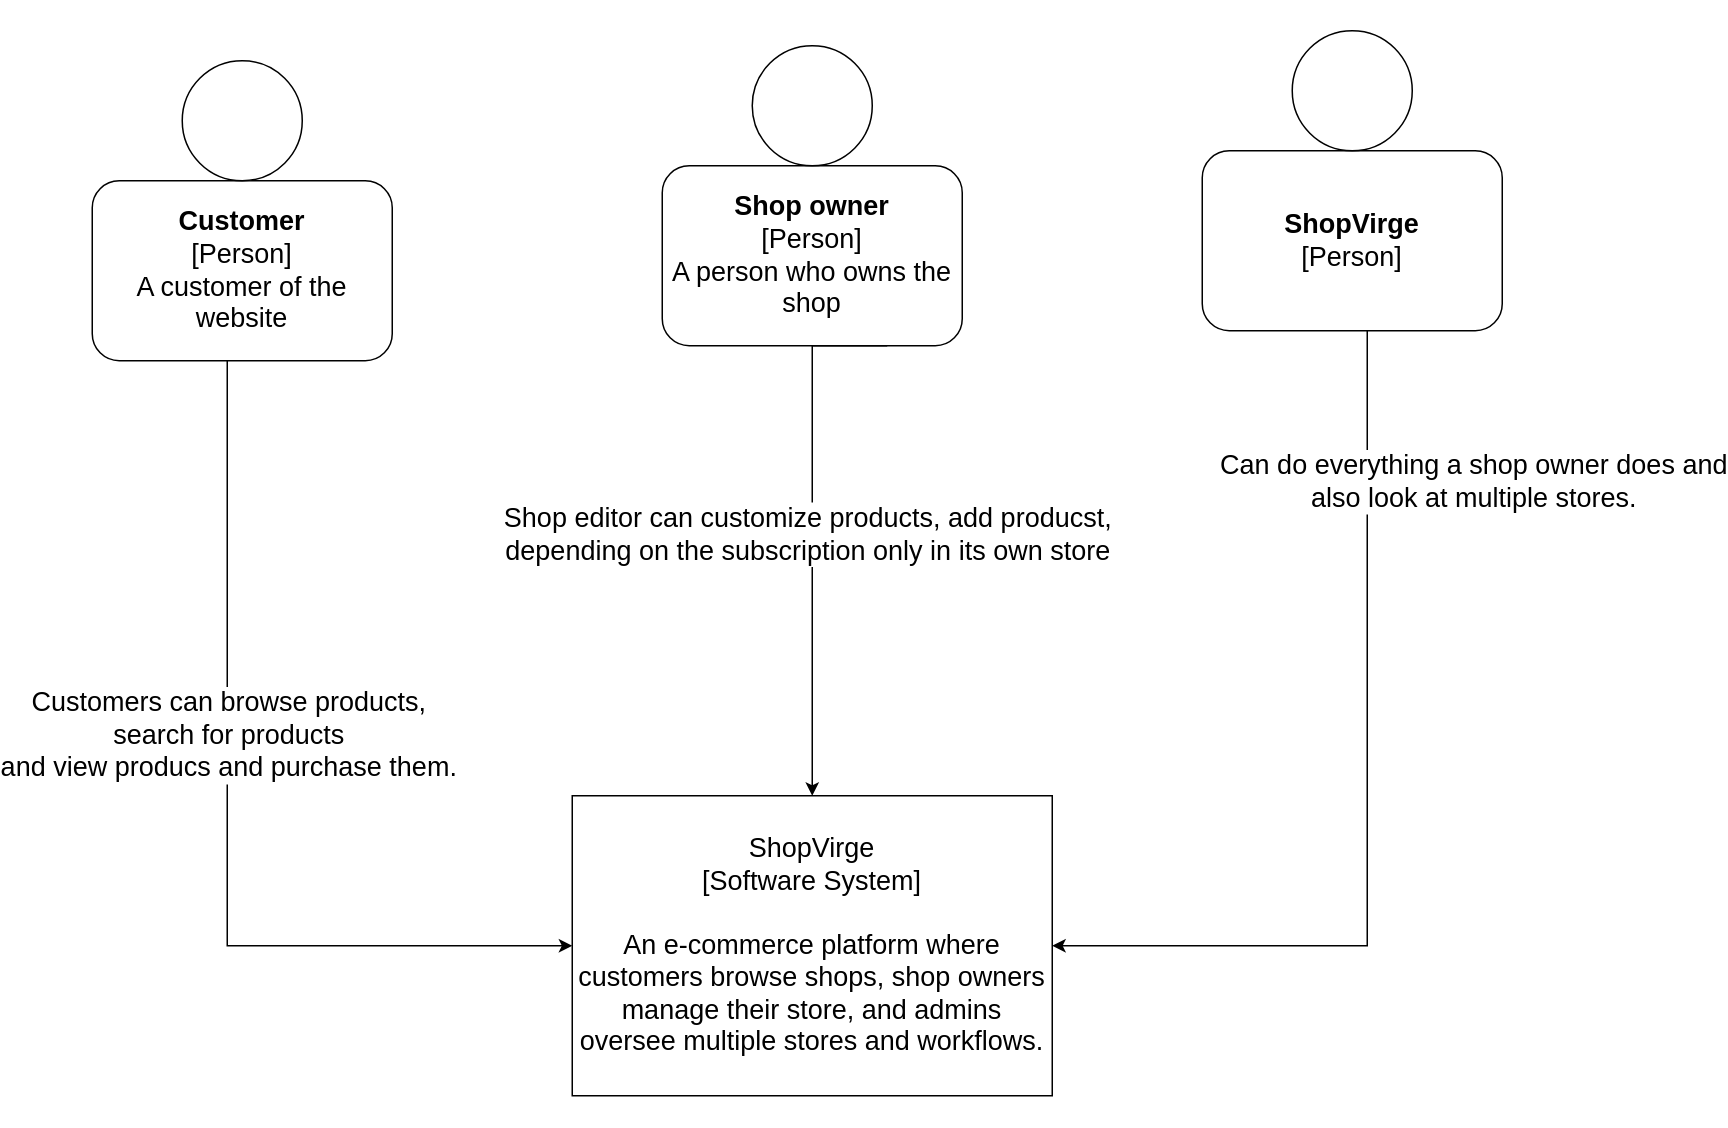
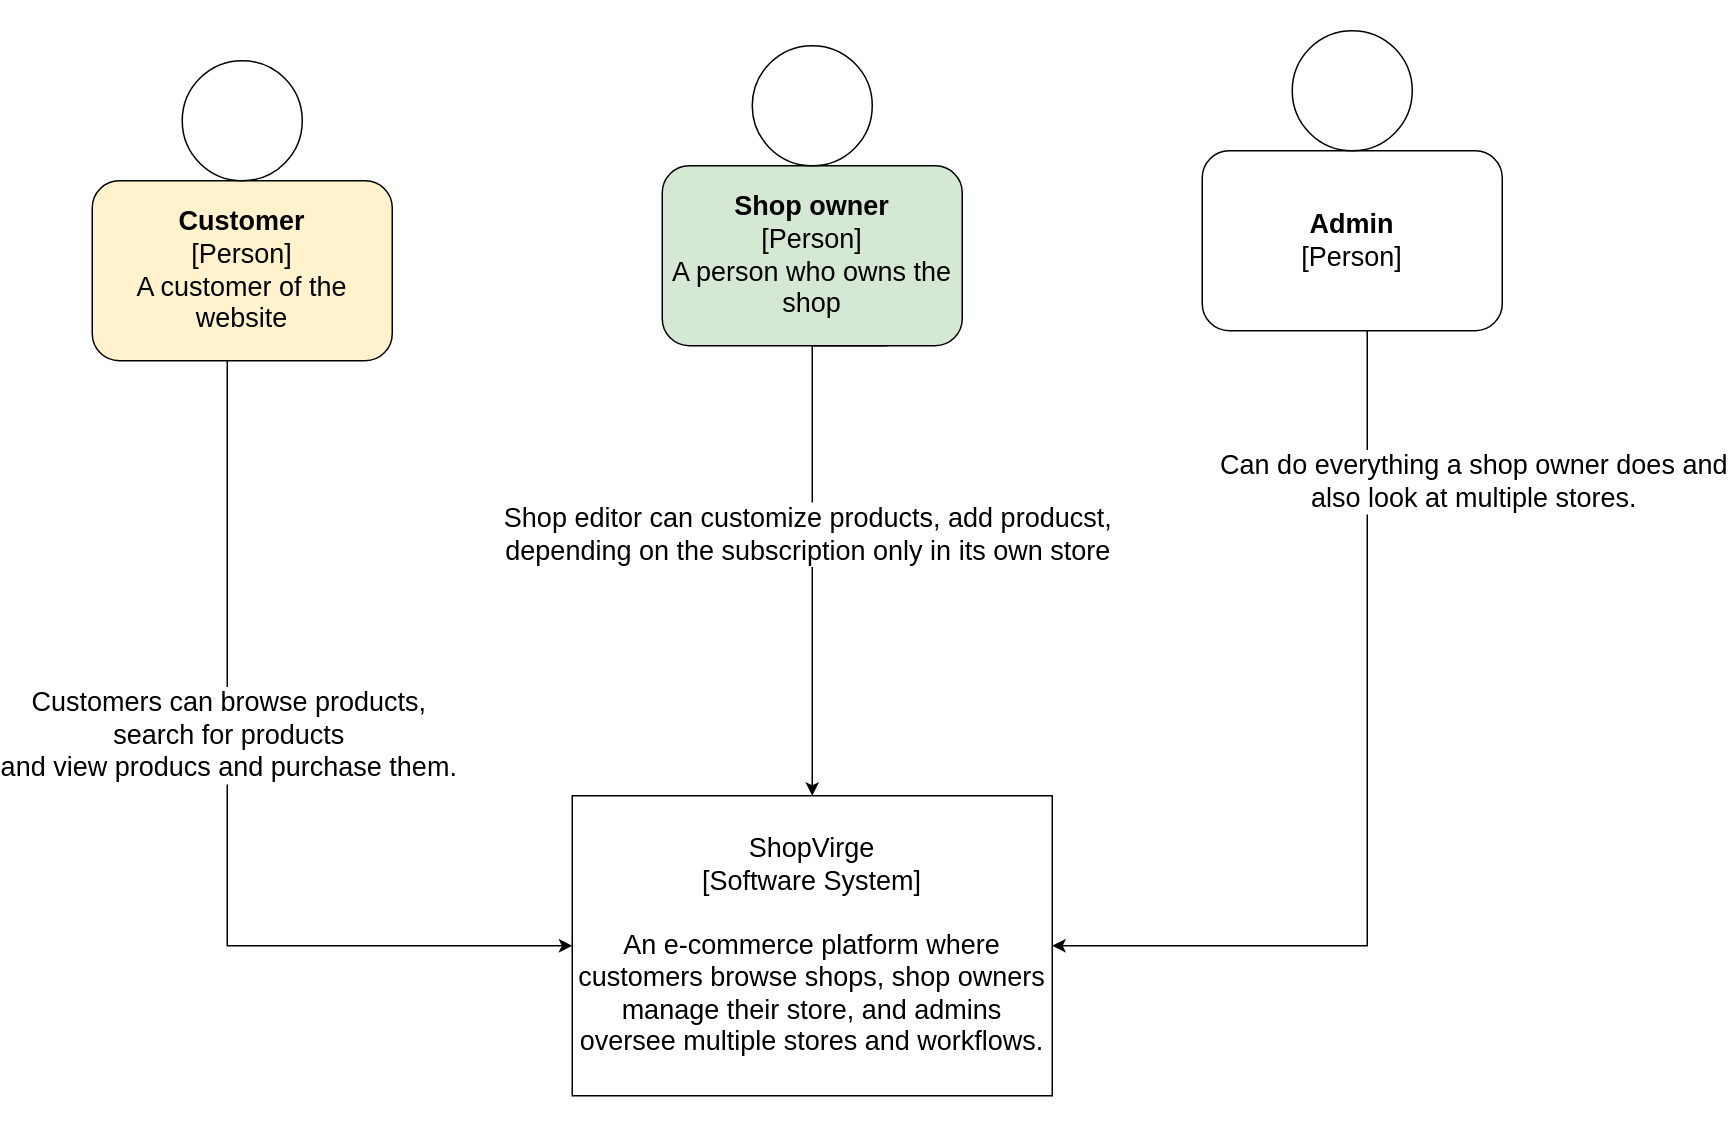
  <mxCell id="0" />
  <mxCell id="1" parent="0" />
  <mxCell id="2" value="" style="group" parent="1" vertex="1" connectable="0"><mxGeometry x="20" y="40" width="200" height="200" as="geometry" /></mxCell>
- <mxCell id="3" value="&lt;font style=&quot;font-size: 18px;&quot;&gt;&lt;b&gt;Customer&lt;/b&gt;&lt;br&gt;[Person]&lt;br&gt;A customer of the website&lt;/font&gt;" style="rounded=1;whiteSpace=wrap;html=1;" parent="2" vertex="1"><mxGeometry y="80" width="200" height="120" as="geometry" /></mxCell>
+ <mxCell id="3" value="&lt;font style=&quot;font-size: 18px;&quot;&gt;&lt;b&gt;Customer&lt;/b&gt;&lt;br&gt;[Person]&lt;br&gt;A customer of the website&lt;/font&gt;" style="rounded=1;whiteSpace=wrap;html=1;fillColor=#fff2cc;" parent="2" vertex="1"><mxGeometry y="80" width="200" height="120" as="geometry" /></mxCell>
  <mxCell id="4" value="" style="ellipse;whiteSpace=wrap;html=1;aspect=fixed;" parent="2" vertex="1"><mxGeometry x="60" width="80" height="80" as="geometry" /></mxCell>
  <mxCell id="5" value="" style="group" parent="1" vertex="1" connectable="0"><mxGeometry x="400" y="30" width="200" height="200" as="geometry" /></mxCell>
- <mxCell id="6" value="&lt;font style=&quot;font-size: 18px;&quot;&gt;&lt;b&gt;Shop owner&lt;/b&gt;&lt;br&gt;[Person]&lt;br&gt;A person who owns the shop&lt;/font&gt;" style="rounded=1;whiteSpace=wrap;html=1;" parent="5" vertex="1"><mxGeometry y="80" width="200" height="120" as="geometry" /></mxCell>
+ <mxCell id="6" value="&lt;font style=&quot;font-size: 18px;&quot;&gt;&lt;b&gt;Shop owner&lt;/b&gt;&lt;br&gt;[Person]&lt;br&gt;A person who owns the shop&lt;/font&gt;" style="rounded=1;whiteSpace=wrap;html=1;fillColor=#d5e8d4;" parent="5" vertex="1"><mxGeometry y="80" width="200" height="120" as="geometry" /></mxCell>
  <mxCell id="7" value="" style="ellipse;whiteSpace=wrap;html=1;aspect=fixed;" parent="5" vertex="1"><mxGeometry x="60" width="80" height="80" as="geometry" /></mxCell>
  <mxCell id="8" style="edgeStyle=orthogonalEdgeStyle;rounded=0;orthogonalLoop=1;jettySize=auto;html=1;entryX=0;entryY=0.5;entryDx=0;entryDy=0;" parent="1" source="3" target="17" edge="1"><mxGeometry relative="1" as="geometry"><mxPoint x="110" y="460" as="targetPoint" /><Array as="points"><mxPoint x="110" y="630" /></Array></mxGeometry></mxCell>
  <mxCell id="9" value="&lt;font style=&quot;font-size: 18px;&quot;&gt;Customers can browse products,&lt;br&gt;search for products&lt;br&gt;and view producs and purchase them.&lt;/font&gt;" style="edgeLabel;html=1;align=center;verticalAlign=middle;resizable=0;points=[];" parent="8" vertex="1" connectable="0"><mxGeometry x="-0.108" relative="1" as="geometry"><mxPoint y="-28" as="offset" /></mxGeometry></mxCell>
  <mxCell id="10" style="edgeStyle=orthogonalEdgeStyle;rounded=0;orthogonalLoop=1;jettySize=auto;html=1;exitX=0.75;exitY=1;exitDx=0;exitDy=0;entryX=0.5;entryY=0;entryDx=0;entryDy=0;" parent="1" source="6" target="17" edge="1"><mxGeometry relative="1" as="geometry"><Array as="points"><mxPoint x="550" y="230" /><mxPoint x="500" y="230" /></Array><mxPoint x="510" y="450" as="targetPoint" /></mxGeometry></mxCell>
  <mxCell id="11" value="&lt;font style=&quot;font-size: 18px;&quot;&gt;Shop editor can customize products, add producst, &lt;br&gt;depending on the subscription only in its own store&lt;/font&gt;" style="edgeLabel;html=1;align=center;verticalAlign=middle;resizable=0;points=[];" parent="10" vertex="1" connectable="0"><mxGeometry x="-0.001" y="-4" relative="1" as="geometry"><mxPoint as="offset" /></mxGeometry></mxCell>
  <mxCell id="12" value="" style="group" parent="1" vertex="1" connectable="0"><mxGeometry x="760" y="20" width="200" height="200" as="geometry" /></mxCell>
- <mxCell id="13" value="&lt;font style=&quot;font-size: 18px;&quot;&gt;&lt;b style=&quot;&quot;&gt;ShopVirge&lt;br&gt;&lt;/b&gt;[Person]&lt;/font&gt;" style="rounded=1;whiteSpace=wrap;html=1;" parent="12" vertex="1"><mxGeometry y="80" width="200" height="120" as="geometry" /></mxCell>
+ <mxCell id="13" value="&lt;font style=&quot;font-size: 18px;&quot;&gt;&lt;b style=&quot;&quot;&gt;Admin&lt;br&gt;&lt;/b&gt;[Person]&lt;/font&gt;" style="rounded=1;whiteSpace=wrap;html=1;" parent="12" vertex="1"><mxGeometry y="80" width="200" height="120" as="geometry" /></mxCell>
  <mxCell id="14" value="" style="ellipse;whiteSpace=wrap;html=1;aspect=fixed;" parent="12" vertex="1"><mxGeometry x="60" width="80" height="80" as="geometry" /></mxCell>
  <mxCell id="15" style="edgeStyle=orthogonalEdgeStyle;rounded=0;orthogonalLoop=1;jettySize=auto;html=1;entryX=1;entryY=0.5;entryDx=0;entryDy=0;" parent="1" source="13" target="17" edge="1"><mxGeometry relative="1" as="geometry"><Array as="points"><mxPoint x="870" y="630" /></Array><mxPoint x="650" y="470" as="targetPoint" /></mxGeometry></mxCell>
  <mxCell id="16" value="&lt;font style=&quot;font-size: 18px;&quot;&gt;Can do everything a shop owner does and &lt;br&gt;also look at multiple stores.&lt;/font&gt;" style="edgeLabel;html=1;align=center;verticalAlign=middle;resizable=0;points=[];" parent="15" vertex="1" connectable="0"><mxGeometry x="-0.678" y="1" relative="1" as="geometry"><mxPoint x="69" as="offset" /></mxGeometry></mxCell>
  <mxCell id="17" value="&lt;font style=&quot;&quot;&gt;&lt;font style=&quot;font-size: 18px;&quot;&gt;ShopVirge&lt;br&gt;[Software System]&lt;br&gt;&lt;br&gt;An e-commerce platform where customers browse shops, shop owners manage their store, and admins oversee multiple stores and workflows.&lt;/font&gt;&lt;br&gt;&lt;/font&gt;" style="rounded=0;whiteSpace=wrap;html=1;" parent="1" vertex="1"><mxGeometry x="340" y="530" width="320" height="200" as="geometry" /></mxCell>
